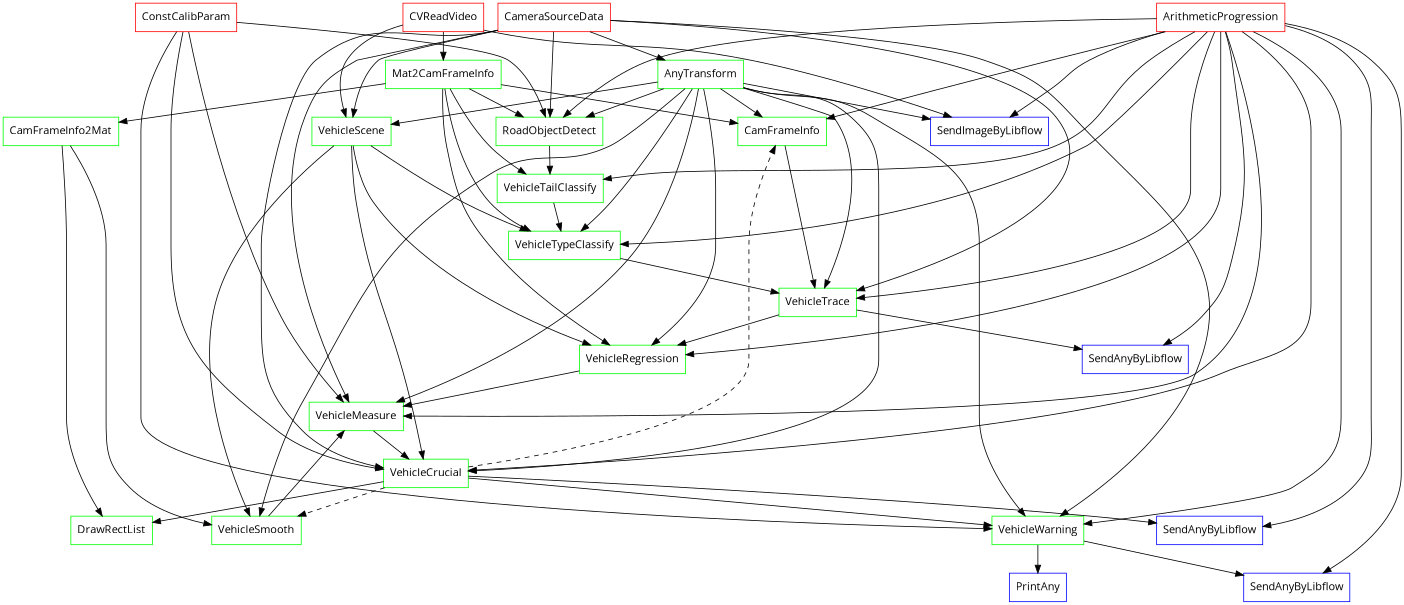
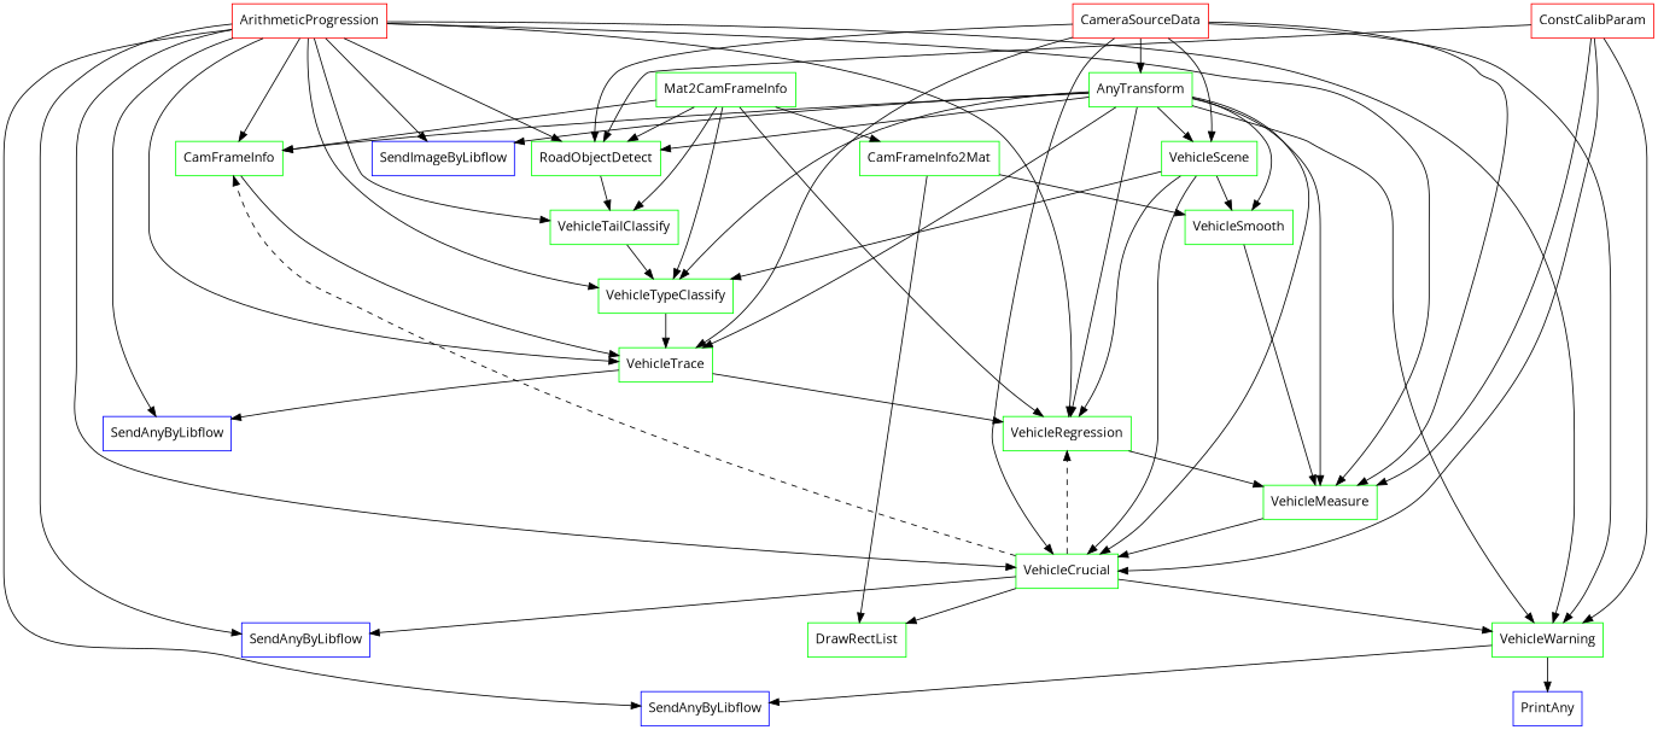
  digraph {
    fontname="Open Sans"
    node [color=green fontname="Open Sans" shape=box]
    edge [fontname="Open Sans"]
    n1 [color=red label=ConstCalibParam]
    n2 [color=red label=ArithmeticProgression]
-   n3 [color=red label=CVReadVideo]
    n4 [color=red label=CameraSourceData]
    n5 [label=Mat2CamFrameInfo]
    n6 [label=AnyTransform]
    n7 [label=VehicleScene]
    n8 [label=CamFrameInfo2Mat]
    n9 [label=CamFrameInfo]
    n10 [label=RoadObjectDetect]
    n11 [color=blue label=SendImageByLibflow]
    n12 [label=VehicleTailClassify]
    n13 [label=VehicleTypeClassify]
    n14 [label=VehicleTrace]
    n15 [label=VehicleRegression]
    n16 [color=blue label=SendAnyByLibflow]
    n17 [label=VehicleSmooth]
    n18 [label=VehicleMeasure]
    n19 [label=VehicleCrucial]
    n20 [label=VehicleWarning]
    n21 [label=DrawRectList]
    n22 [color=blue label=SendAnyByLibflow]
    n23 [color=blue label=PrintAny]
    n24 [color=blue label=SendAnyByLibflow]
    subgraph sub_1 {
      subgraph sub_2 {
        rank=same
        n1
        n2
-       n3
        n4
      }
      subgraph sub_3 {
        rank=same
        n5
        n6
      }
      subgraph sub_4 {
        rank=same
        n7
        n8
        n9
        n10
        n11
      }
      subgraph sub_5 {
        rank=same
        n12
      }
      subgraph sub_6 {
        rank=same
        n13
      }
      subgraph sub_7 {
        rank=same
        n14
      }
      subgraph sub_8 {
        rank=same
        n15
        n16
      }
      subgraph sub_9 {
        rank=same
        n17
      }
      subgraph sub_10 {
        rank=same
        n18
      }
      subgraph sub_11 {
        rank=same
        n19
      }
      subgraph sub_12 {
        rank=same
        n20
        n21
        n22
      }
      subgraph sub_13 {
        rank=same
        n23
        n24
      }
    }
    n1 -> n10
    n1 -> n18
    n1 -> n19
    n1 -> n20
    n2 -> n9
    n2 -> n10
    n2 -> n11
    n2 -> n12
    n2 -> n13
    n2 -> n14
    n2 -> n15
    n2 -> n16
    n2 -> n18
    n2 -> n19
    n2 -> n20
    n2 -> n22
    n2 -> n24
-   n3 -> n5
-   n3 -> n7
-   n3 -> n11
    n4 -> n6
    n4 -> n7
    n4 -> n10
    n4 -> n14
    n4 -> n18
    n4 -> n19
    n4 -> n20
    n5 -> n8
    n5 -> n9
    n5 -> n10
    n5 -> n12
    n5 -> n13
    n5 -> n15
    n6 -> n7
    n6 -> n9
    n6 -> n10
    n6 -> n11
    n6 -> n13
    n6 -> n14
    n6 -> n15
    n6 -> n17
    n6 -> n18
    n6 -> n19
    n6 -> n20
    n7 -> n13
    n7 -> n15
    n7 -> n17
    n7 -> n19
    n8 -> n17
    n8 -> n21
    n9 -> n14
    n10 -> n12
    n12 -> n13
    n13 -> n14
    n14 -> n15
    n14 -> n16
    n15 -> n18
    n17 -> n18
    n18 -> n19
    n19 -> n9 [style=dashed]
-   n19 -> n17 [style=dashed]
+   n19 -> n15 [style=dashed]
    n19 -> n20
    n19 -> n21
    n19 -> n22
    n20 -> n23
    n20 -> n24
  }
